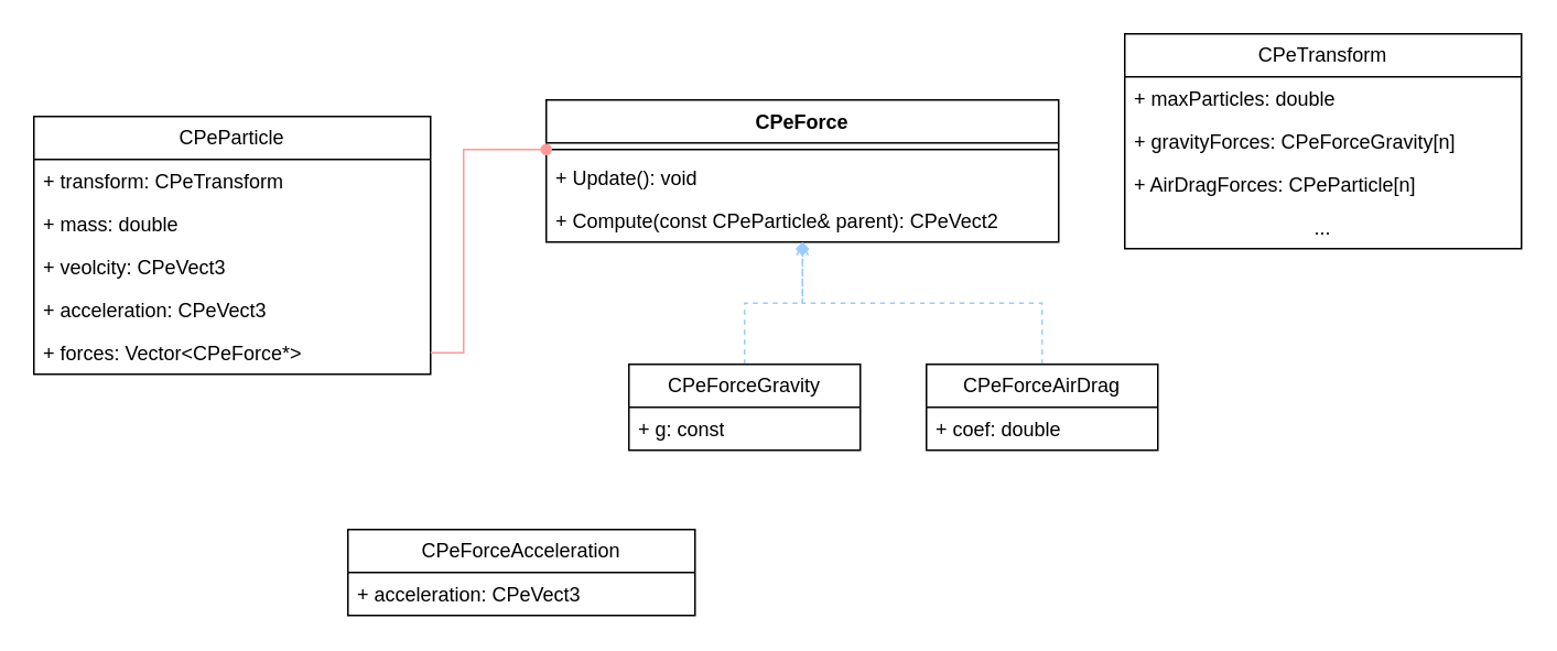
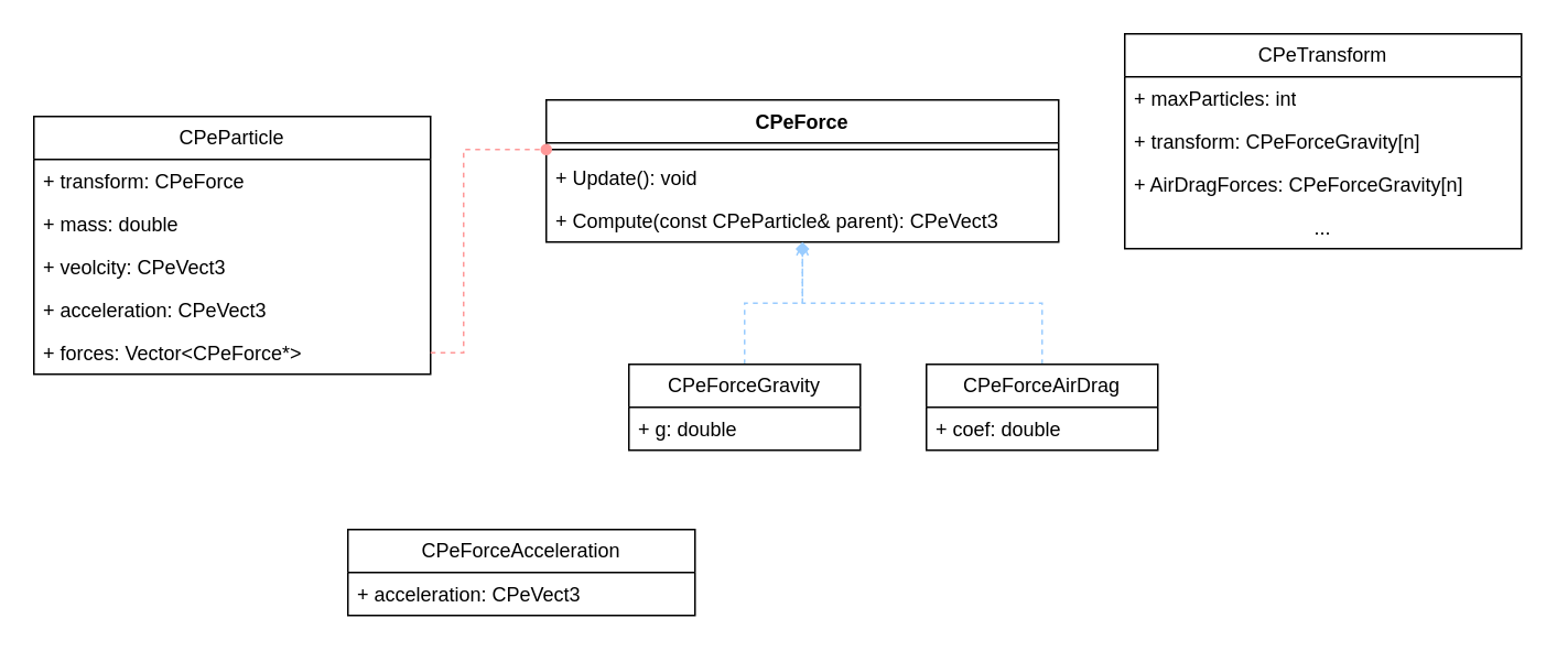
  <mxCell id="0" />
  <mxCell id="1" parent="0" />
  <mxCell id="2" value="CPeParticle" style="swimlane;fontStyle=0;childLayout=stackLayout;horizontal=1;startSize=26;fillColor=none;horizontalStack=0;resizeParent=1;resizeParentMax=0;resizeLast=0;collapsible=1;marginBottom=0;whiteSpace=wrap;html=1;" parent="1" vertex="1"><mxGeometry x="20" y="70" width="240" height="156" as="geometry" /></mxCell>
- <mxCell id="3" value="+ transform: CPeTransform" style="text;strokeColor=none;fillColor=none;align=left;verticalAlign=top;spacingLeft=4;spacingRight=4;overflow=hidden;rotatable=0;points=[[0,0.5],[1,0.5]];portConstraint=eastwest;whiteSpace=wrap;html=1;" parent="2" vertex="1"><mxGeometry y="26" width="240" height="26" as="geometry" /></mxCell>
+ <mxCell id="3" value="+ transform: CPeForce" style="text;strokeColor=none;fillColor=none;align=left;verticalAlign=top;spacingLeft=4;spacingRight=4;overflow=hidden;rotatable=0;points=[[0,0.5],[1,0.5]];portConstraint=eastwest;whiteSpace=wrap;html=1;" parent="2" vertex="1"><mxGeometry y="26" width="240" height="26" as="geometry" /></mxCell>
  <mxCell id="4" value="+ mass: double" style="text;strokeColor=none;fillColor=none;align=left;verticalAlign=top;spacingLeft=4;spacingRight=4;overflow=hidden;rotatable=0;points=[[0,0.5],[1,0.5]];portConstraint=eastwest;whiteSpace=wrap;html=1;" parent="2" vertex="1"><mxGeometry y="52" width="240" height="26" as="geometry" /></mxCell>
  <mxCell id="5" value="+ veolcity: CPeVect3" style="text;strokeColor=none;fillColor=none;align=left;verticalAlign=top;spacingLeft=4;spacingRight=4;overflow=hidden;rotatable=0;points=[[0,0.5],[1,0.5]];portConstraint=eastwest;whiteSpace=wrap;html=1;" parent="2" vertex="1"><mxGeometry y="78" width="240" height="26" as="geometry" /></mxCell>
  <mxCell id="6" value="+ acceleration: CPeVect3" style="text;strokeColor=none;fillColor=none;align=left;verticalAlign=top;spacingLeft=4;spacingRight=4;overflow=hidden;rotatable=0;points=[[0,0.5],[1,0.5]];portConstraint=eastwest;whiteSpace=wrap;html=1;" parent="2" vertex="1"><mxGeometry y="104" width="240" height="26" as="geometry" /></mxCell>
  <mxCell id="7" value="+ forces: Vector&amp;lt;CPeForce*&amp;gt;" style="text;strokeColor=none;fillColor=none;align=left;verticalAlign=top;spacingLeft=4;spacingRight=4;overflow=hidden;rotatable=0;points=[[0,0.5],[1,0.5]];portConstraint=eastwest;whiteSpace=wrap;html=1;" parent="2" vertex="1"><mxGeometry y="130" width="240" height="26" as="geometry" /></mxCell>
  <mxCell id="8" style="edgeStyle=orthogonalEdgeStyle;rounded=0;orthogonalLoop=1;jettySize=auto;html=1;dashed=1;strokeColor=#99CCFF;endArrow=open;" parent="1" source="9" target="11" edge="1"><mxGeometry relative="1" as="geometry" /></mxCell>
  <mxCell id="9" value="CPeForceGravity" style="swimlane;fontStyle=0;childLayout=stackLayout;horizontal=1;startSize=26;fillColor=none;horizontalStack=0;resizeParent=1;resizeParentMax=0;resizeLast=0;collapsible=1;marginBottom=0;whiteSpace=wrap;html=1;" parent="1" vertex="1"><mxGeometry x="380" y="220" width="140" height="52" as="geometry" /></mxCell>
- <mxCell id="10" value="+ g: const" style="text;strokeColor=none;fillColor=none;align=left;verticalAlign=top;spacingLeft=4;spacingRight=4;overflow=hidden;rotatable=0;points=[[0,0.5],[1,0.5]];portConstraint=eastwest;whiteSpace=wrap;html=1;" parent="9" vertex="1"><mxGeometry y="26" width="140" height="26" as="geometry" /></mxCell>
+ <mxCell id="10" value="+ g: double" style="text;strokeColor=none;fillColor=none;align=left;verticalAlign=top;spacingLeft=4;spacingRight=4;overflow=hidden;rotatable=0;points=[[0,0.5],[1,0.5]];portConstraint=eastwest;whiteSpace=wrap;html=1;" parent="9" vertex="1"><mxGeometry y="26" width="140" height="26" as="geometry" /></mxCell>
  <mxCell id="11" value="CPeForce" style="swimlane;fontStyle=1;align=center;verticalAlign=top;childLayout=stackLayout;horizontal=1;startSize=26;horizontalStack=0;resizeParent=1;resizeParentMax=0;resizeLast=0;collapsible=1;marginBottom=0;whiteSpace=wrap;html=1;" parent="1" vertex="1"><mxGeometry x="330" y="60" width="310" height="86" as="geometry" /></mxCell>
  <mxCell id="12" value="" style="line;strokeWidth=1;fillColor=none;align=left;verticalAlign=middle;spacingTop=-1;spacingLeft=3;spacingRight=3;rotatable=0;labelPosition=right;points=[];portConstraint=eastwest;strokeColor=inherit;" parent="11" vertex="1"><mxGeometry y="26" width="310" height="8" as="geometry" /></mxCell>
  <mxCell id="13" value="+ Update(): void" style="text;strokeColor=none;fillColor=none;align=left;verticalAlign=top;spacingLeft=4;spacingRight=4;overflow=hidden;rotatable=0;points=[[0,0.5],[1,0.5]];portConstraint=eastwest;whiteSpace=wrap;html=1;" parent="11" vertex="1"><mxGeometry y="34" width="310" height="26" as="geometry" /></mxCell>
- <mxCell id="14" value="+ Compute(const CPeParticle&amp;amp; parent): CPeVect2" style="text;strokeColor=none;fillColor=none;align=left;verticalAlign=top;spacingLeft=4;spacingRight=4;overflow=hidden;rotatable=0;points=[[0,0.5],[1,0.5]];portConstraint=eastwest;whiteSpace=wrap;html=1;" parent="11" vertex="1"><mxGeometry y="60" width="310" height="26" as="geometry" /></mxCell>
+ <mxCell id="14" value="+ Compute(const CPeParticle&amp;amp; parent): CPeVect3" style="text;strokeColor=none;fillColor=none;align=left;verticalAlign=top;spacingLeft=4;spacingRight=4;overflow=hidden;rotatable=0;points=[[0,0.5],[1,0.5]];portConstraint=eastwest;whiteSpace=wrap;html=1;" parent="11" vertex="1"><mxGeometry y="60" width="310" height="26" as="geometry" /></mxCell>
  <mxCell id="15" style="edgeStyle=orthogonalEdgeStyle;rounded=0;orthogonalLoop=1;jettySize=auto;html=1;strokeColor=#99CCFF;dashed=1;endArrow=diamond;" parent="1" source="16" target="11" edge="1"><mxGeometry relative="1" as="geometry" /></mxCell>
  <mxCell id="16" value="CPeForceAirDrag" style="swimlane;fontStyle=0;childLayout=stackLayout;horizontal=1;startSize=26;fillColor=none;horizontalStack=0;resizeParent=1;resizeParentMax=0;resizeLast=0;collapsible=1;marginBottom=0;whiteSpace=wrap;html=1;" parent="1" vertex="1"><mxGeometry x="560" y="220" width="140" height="52" as="geometry" /></mxCell>
  <mxCell id="17" value="+ coef: double" style="text;strokeColor=none;fillColor=none;align=left;verticalAlign=top;spacingLeft=4;spacingRight=4;overflow=hidden;rotatable=0;points=[[0,0.5],[1,0.5]];portConstraint=eastwest;whiteSpace=wrap;html=1;" parent="16" vertex="1"><mxGeometry y="26" width="140" height="26" as="geometry" /></mxCell>
- <mxCell id="18" style="edgeStyle=orthogonalEdgeStyle;rounded=0;orthogonalLoop=1;jettySize=auto;html=1;strokeColor=#FF9999;endArrow=oval;endFill=1;" parent="1" source="7" target="11" edge="1"><mxGeometry relative="1" as="geometry"><Array as="points"><mxPoint x="280" y="213" /><mxPoint x="280" y="90" /></Array></mxGeometry></mxCell>
+ <mxCell id="18" style="edgeStyle=orthogonalEdgeStyle;rounded=0;orthogonalLoop=1;jettySize=auto;html=1;strokeColor=#FF9999;endArrow=oval;endFill=1;dashed=1;" parent="1" source="7" target="11" edge="1"><mxGeometry relative="1" as="geometry"><Array as="points"><mxPoint x="280" y="213" /><mxPoint x="280" y="90" /></Array></mxGeometry></mxCell>
  <mxCell id="19" value="CPeTransform" style="swimlane;fontStyle=0;childLayout=stackLayout;horizontal=1;startSize=26;fillColor=none;horizontalStack=0;resizeParent=1;resizeParentMax=0;resizeLast=0;collapsible=1;marginBottom=0;whiteSpace=wrap;html=1;" parent="1" vertex="1"><mxGeometry x="680" y="20" width="240" height="130" as="geometry" /></mxCell>
- <mxCell id="20" value="+ maxParticles: double" style="text;strokeColor=none;fillColor=none;align=left;verticalAlign=top;spacingLeft=4;spacingRight=4;overflow=hidden;rotatable=0;points=[[0,0.5],[1,0.5]];portConstraint=eastwest;whiteSpace=wrap;html=1;" parent="19" vertex="1"><mxGeometry y="26" width="240" height="26" as="geometry" /></mxCell>
- <mxCell id="21" value="+ gravityForces: CPeForceGravity[n]" style="text;strokeColor=none;fillColor=none;align=left;verticalAlign=top;spacingLeft=4;spacingRight=4;overflow=hidden;rotatable=0;points=[[0,0.5],[1,0.5]];portConstraint=eastwest;whiteSpace=wrap;html=1;" parent="19" vertex="1"><mxGeometry y="52" width="240" height="26" as="geometry" /></mxCell>
- <mxCell id="22" value="+ AirDragForces: CPeParticle[n]" style="text;strokeColor=none;fillColor=none;align=left;verticalAlign=top;spacingLeft=4;spacingRight=4;overflow=hidden;rotatable=0;points=[[0,0.5],[1,0.5]];portConstraint=eastwest;whiteSpace=wrap;html=1;" parent="19" vertex="1"><mxGeometry y="78" width="240" height="26" as="geometry" /></mxCell>
+ <mxCell id="20" value="+ maxParticles: int" style="text;strokeColor=none;fillColor=none;align=left;verticalAlign=top;spacingLeft=4;spacingRight=4;overflow=hidden;rotatable=0;points=[[0,0.5],[1,0.5]];portConstraint=eastwest;whiteSpace=wrap;html=1;" parent="19" vertex="1"><mxGeometry y="26" width="240" height="26" as="geometry" /></mxCell>
+ <mxCell id="21" value="+ transform: CPeForceGravity[n]" style="text;strokeColor=none;fillColor=none;align=left;verticalAlign=top;spacingLeft=4;spacingRight=4;overflow=hidden;rotatable=0;points=[[0,0.5],[1,0.5]];portConstraint=eastwest;whiteSpace=wrap;html=1;" parent="19" vertex="1"><mxGeometry y="52" width="240" height="26" as="geometry" /></mxCell>
+ <mxCell id="22" value="+ AirDragForces: CPeForceGravity[n]" style="text;strokeColor=none;fillColor=none;align=left;verticalAlign=top;spacingLeft=4;spacingRight=4;overflow=hidden;rotatable=0;points=[[0,0.5],[1,0.5]];portConstraint=eastwest;whiteSpace=wrap;html=1;" parent="19" vertex="1"><mxGeometry y="78" width="240" height="26" as="geometry" /></mxCell>
  <mxCell id="23" value="..." style="text;strokeColor=none;fillColor=none;align=center;verticalAlign=top;spacingLeft=4;spacingRight=4;overflow=hidden;rotatable=0;points=[[0,0.5],[1,0.5]];portConstraint=eastwest;whiteSpace=wrap;html=1;" parent="19" vertex="1"><mxGeometry y="104" width="240" height="26" as="geometry" /></mxCell>
  <mxCell id="24" value="CPeForceAcceleration" style="swimlane;fontStyle=0;childLayout=stackLayout;horizontal=1;startSize=26;fillColor=none;horizontalStack=0;resizeParent=1;resizeParentMax=0;resizeLast=0;collapsible=1;marginBottom=0;whiteSpace=wrap;html=1;" parent="1" vertex="1"><mxGeometry x="210" y="320" width="210" height="52" as="geometry" /></mxCell>
  <mxCell id="25" value="+ acceleration: CPeVect3" style="text;strokeColor=none;fillColor=none;align=left;verticalAlign=top;spacingLeft=4;spacingRight=4;overflow=hidden;rotatable=0;points=[[0,0.5],[1,0.5]];portConstraint=eastwest;whiteSpace=wrap;html=1;" parent="24" vertex="1"><mxGeometry y="26" width="210" height="26" as="geometry" /></mxCell>
